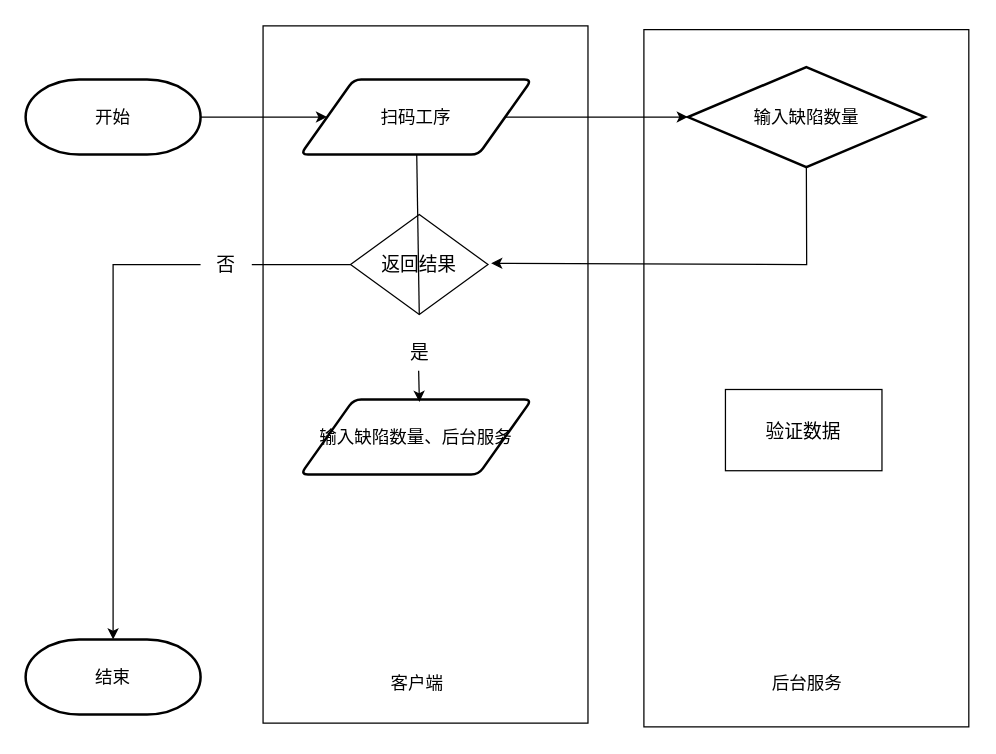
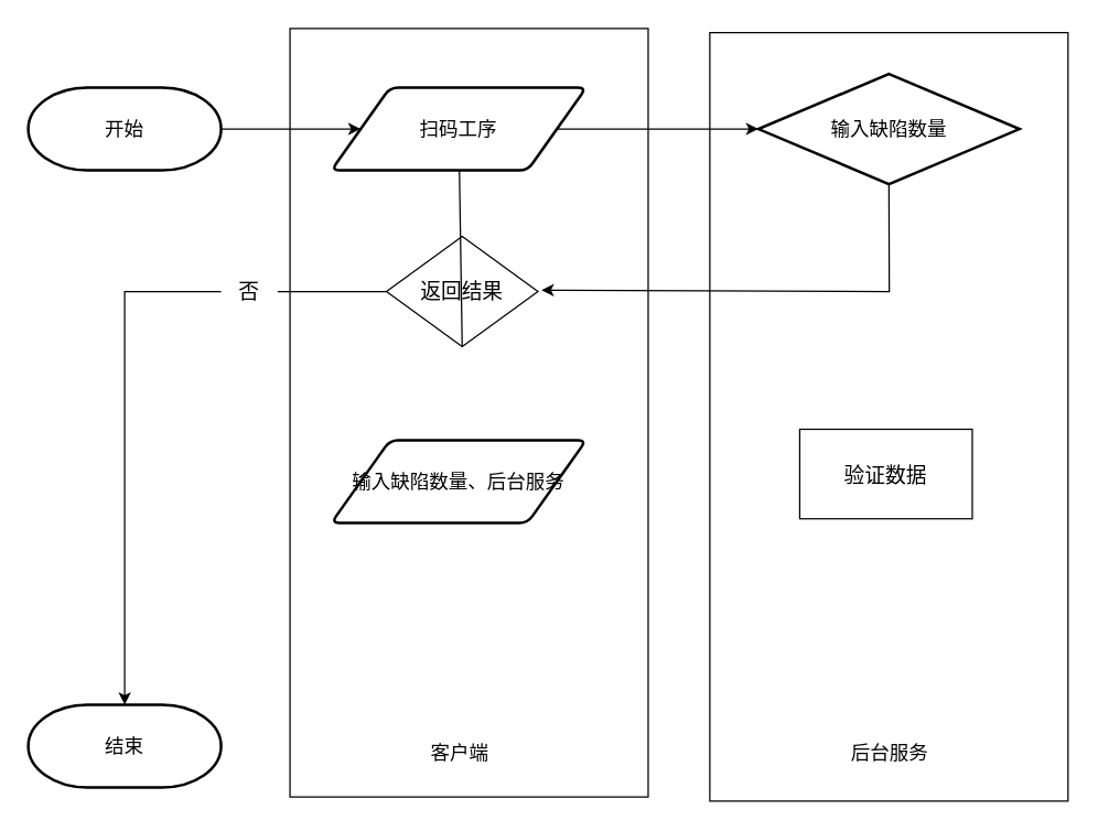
  <mxCell id="0" />
  <mxCell id="1" parent="0" />
  <mxCell id="2" value="" style="verticalLabelPosition=bottom;verticalAlign=top;html=1;shape=mxgraph.basic.rect;fillColor2=none;strokeWidth=1;size=20;indent=5;fontSize=14;" vertex="1" parent="1"><mxGeometry x="514.75" y="23" width="260" height="558" as="geometry" /></mxCell>
  <mxCell id="3" value="" style="verticalLabelPosition=bottom;verticalAlign=top;html=1;shape=mxgraph.basic.rect;fillColor2=none;strokeWidth=1;size=20;indent=5;fontSize=14;" vertex="1" parent="1"><mxGeometry x="210" y="20" width="260" height="558" as="geometry" /></mxCell>
  <mxCell id="4" value="开始" style="strokeWidth=2;html=1;shape=mxgraph.flowchart.terminator;whiteSpace=wrap;fontSize=14;" vertex="1" parent="1"><mxGeometry x="20" y="63" width="140" height="60" as="geometry" /></mxCell>
  <mxCell id="5" value="扫码工序" style="shape=parallelogram;html=1;strokeWidth=2;perimeter=parallelogramPerimeter;whiteSpace=wrap;rounded=1;arcSize=12;size=0.23;fontSize=14;" vertex="1" parent="1"><mxGeometry x="240" y="63" width="185" height="60" as="geometry" /></mxCell>
  <mxCell id="6" value="输入缺陷数量" style="strokeWidth=2;html=1;shape=mxgraph.flowchart.decision;whiteSpace=wrap;fontSize=14;" vertex="1" parent="1"><mxGeometry x="550" y="53" width="189.5" height="80" as="geometry" /></mxCell>
  <mxCell id="7" value="结束" style="strokeWidth=2;html=1;shape=mxgraph.flowchart.terminator;whiteSpace=wrap;fontSize=14;" vertex="1" parent="1"><mxGeometry x="20" y="511" width="140" height="60" as="geometry" /></mxCell>
  <mxCell id="8" value="客户端" style="text;html=1;align=center;verticalAlign=middle;resizable=0;points=[];autosize=1;strokeColor=none;fillColor=none;fontSize=14;" vertex="1" parent="1"><mxGeometry x="297.5" y="531" width="70" height="30" as="geometry" /></mxCell>
  <mxCell id="9" value="后台服务" style="text;html=1;align=center;verticalAlign=middle;resizable=0;points=[];autosize=1;strokeColor=none;fillColor=none;fontSize=14;" vertex="1" parent="1"><mxGeometry x="604.75" y="531" width="80" height="30" as="geometry" /></mxCell>
  <mxCell id="10" value="" style="endArrow=classic;html=1;rounded=0;fontSize=14;exitX=1;exitY=0.5;exitDx=0;exitDy=0;exitPerimeter=0;entryX=0;entryY=0.5;entryDx=0;entryDy=0;" edge="1" parent="1" source="4" target="5"><mxGeometry width="50" height="50" relative="1" as="geometry"><mxPoint x="320" y="-37" as="sourcePoint" /><mxPoint x="370" y="-87" as="targetPoint" /></mxGeometry></mxCell>
  <mxCell id="11" value="" style="endArrow=classic;html=1;rounded=0;fontSize=14;exitX=1;exitY=0.5;exitDx=0;exitDy=0;entryX=0;entryY=0.5;entryDx=0;entryDy=0;entryPerimeter=0;" edge="1" parent="1" source="5" target="6"><mxGeometry width="50" height="50" relative="1" as="geometry"><mxPoint x="320" y="-37" as="sourcePoint" /><mxPoint x="370" y="-87" as="targetPoint" /></mxGeometry></mxCell>
  <mxCell id="12" value="" style="endArrow=classic;html=1;rounded=0;fontSize=14;exitX=0.5;exitY=1;exitDx=0;exitDy=0;entryX=1;entryY=0.5;entryDx=0;entryDy=0;exitPerimeter=0;" edge="1" parent="1" source="6"><mxGeometry width="50" height="50" relative="1" as="geometry"><mxPoint x="584.75" y="257" as="sourcePoint" /><mxPoint x="392.5" y="210" as="targetPoint" /><Array as="points"><mxPoint x="645" y="211" /></Array></mxGeometry></mxCell>
  <mxCell id="13" value="&lt;font style=&quot;font-size: 15px;&quot;&gt;返回结果&lt;/font&gt;" style="rhombus;whiteSpace=wrap;html=1;" vertex="1" parent="1"><mxGeometry x="280" y="171" width="110" height="80" as="geometry" /></mxCell>
  <mxCell id="14" value="" style="endArrow=classic;html=1;rounded=0;fontSize=15;entryX=0.5;entryY=0;entryDx=0;entryDy=0;entryPerimeter=0;startArrow=none;" edge="1" parent="1" target="7"><mxGeometry width="50" height="50" relative="1" as="geometry"><mxPoint x="160" y="211" as="sourcePoint" /><mxPoint x="350" y="271" as="targetPoint" /><Array as="points"><mxPoint x="90" y="211" /></Array></mxGeometry></mxCell>
  <mxCell id="15" value="否" style="text;html=1;align=center;verticalAlign=middle;resizable=0;points=[];autosize=1;strokeColor=none;fillColor=none;fontSize=15;" vertex="1" parent="1"><mxGeometry x="160" y="196" width="40" height="30" as="geometry" /></mxCell>
  <mxCell id="16" value="" style="endArrow=none;html=1;rounded=0;fontSize=15;exitX=0;exitY=0.5;exitDx=0;exitDy=0;" edge="1" parent="1" source="13"><mxGeometry width="50" height="50" relative="1" as="geometry"><mxPoint x="280" y="211" as="sourcePoint" /><mxPoint x="201" y="211" as="targetPoint" /><Array as="points" /></mxGeometry></mxCell>
  <mxCell id="17" value="输入缺陷数量、后台服务" style="shape=parallelogram;html=1;strokeWidth=2;perimeter=parallelogramPerimeter;whiteSpace=wrap;rounded=1;arcSize=12;size=0.23;fontSize=14;" vertex="1" parent="1"><mxGeometry x="240" y="319" width="185" height="60" as="geometry" /></mxCell>
- <mxCell id="18" value="" style="endArrow=classic;html=1;rounded=0;fontSize=15;entryX=0.514;entryY=0.033;entryDx=0;entryDy=0;entryPerimeter=0;exitX=0.5;exitY=1;exitDx=0;exitDy=0;startArrow=none;" edge="1" parent="1" source="19" target="17"><mxGeometry width="50" height="50" relative="1" as="geometry"><mxPoint x="300" y="321" as="sourcePoint" /><mxPoint x="350" y="271" as="targetPoint" /></mxGeometry></mxCell>
- <mxCell id="19" value="是" style="text;html=1;align=center;verticalAlign=middle;resizable=0;points=[];autosize=1;strokeColor=none;fillColor=none;fontSize=15;" vertex="1" parent="1"><mxGeometry x="314.5" y="266" width="40" height="30" as="geometry" /></mxCell>
  <mxCell id="20" value="" style="endArrow=none;html=1;rounded=0;fontSize=15;exitX=0.5;exitY=1;exitDx=0;exitDy=0;" edge="1" parent="1" source="13" target="5"><mxGeometry width="50" height="50" relative="1" as="geometry"><mxPoint x="335" y="251" as="sourcePoint" /><mxPoint x="335.09" y="320.98" as="targetPoint" /></mxGeometry></mxCell>
  <mxCell id="21" value="验证数据" style="whiteSpace=wrap;html=1;fontSize=15;rounded=0;" vertex="1" parent="1"><mxGeometry x="580" y="311" width="125.25" height="65" as="geometry" /></mxCell>
